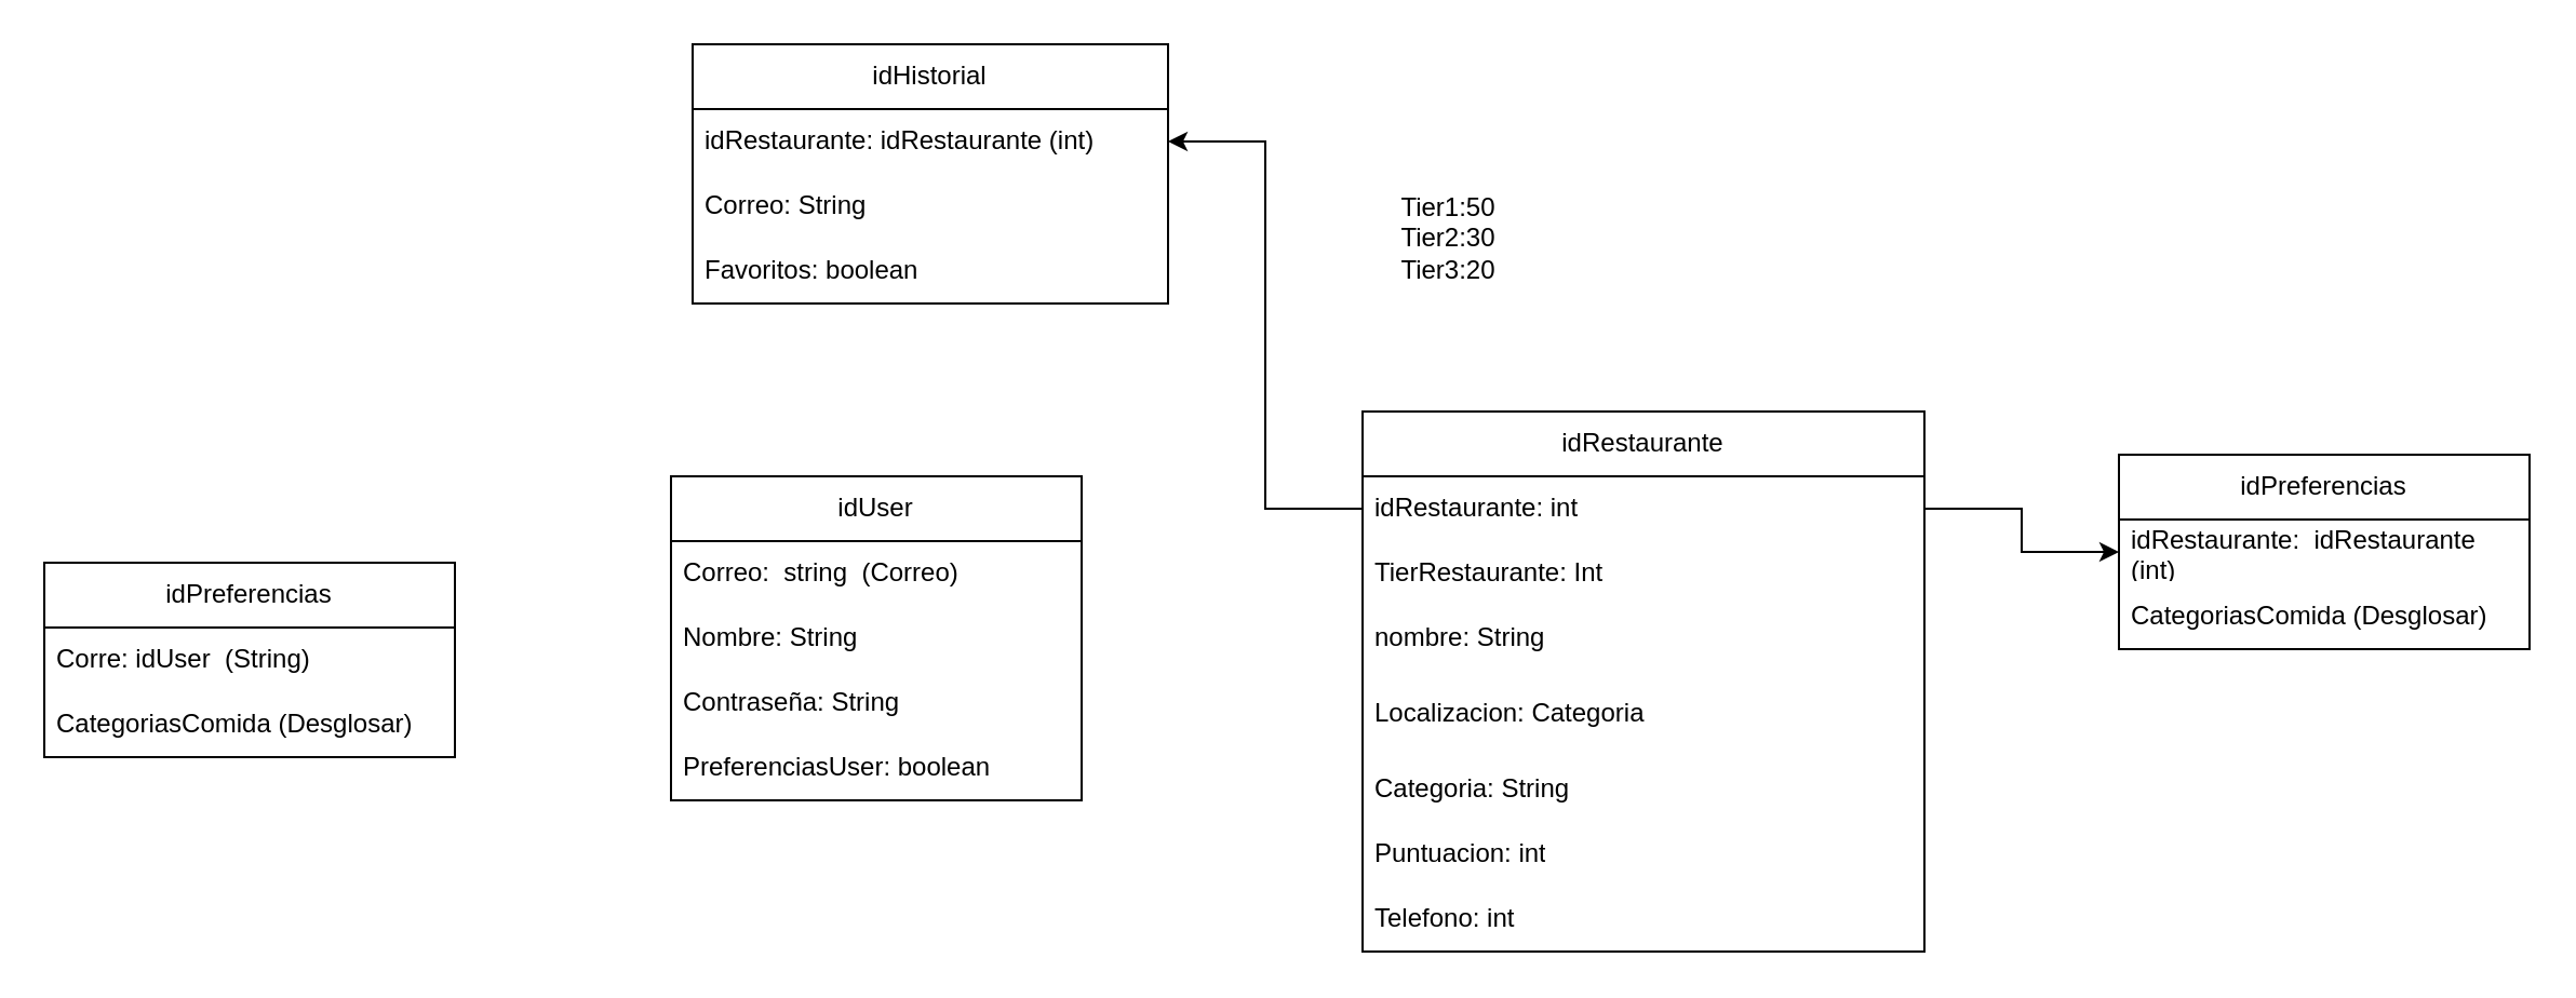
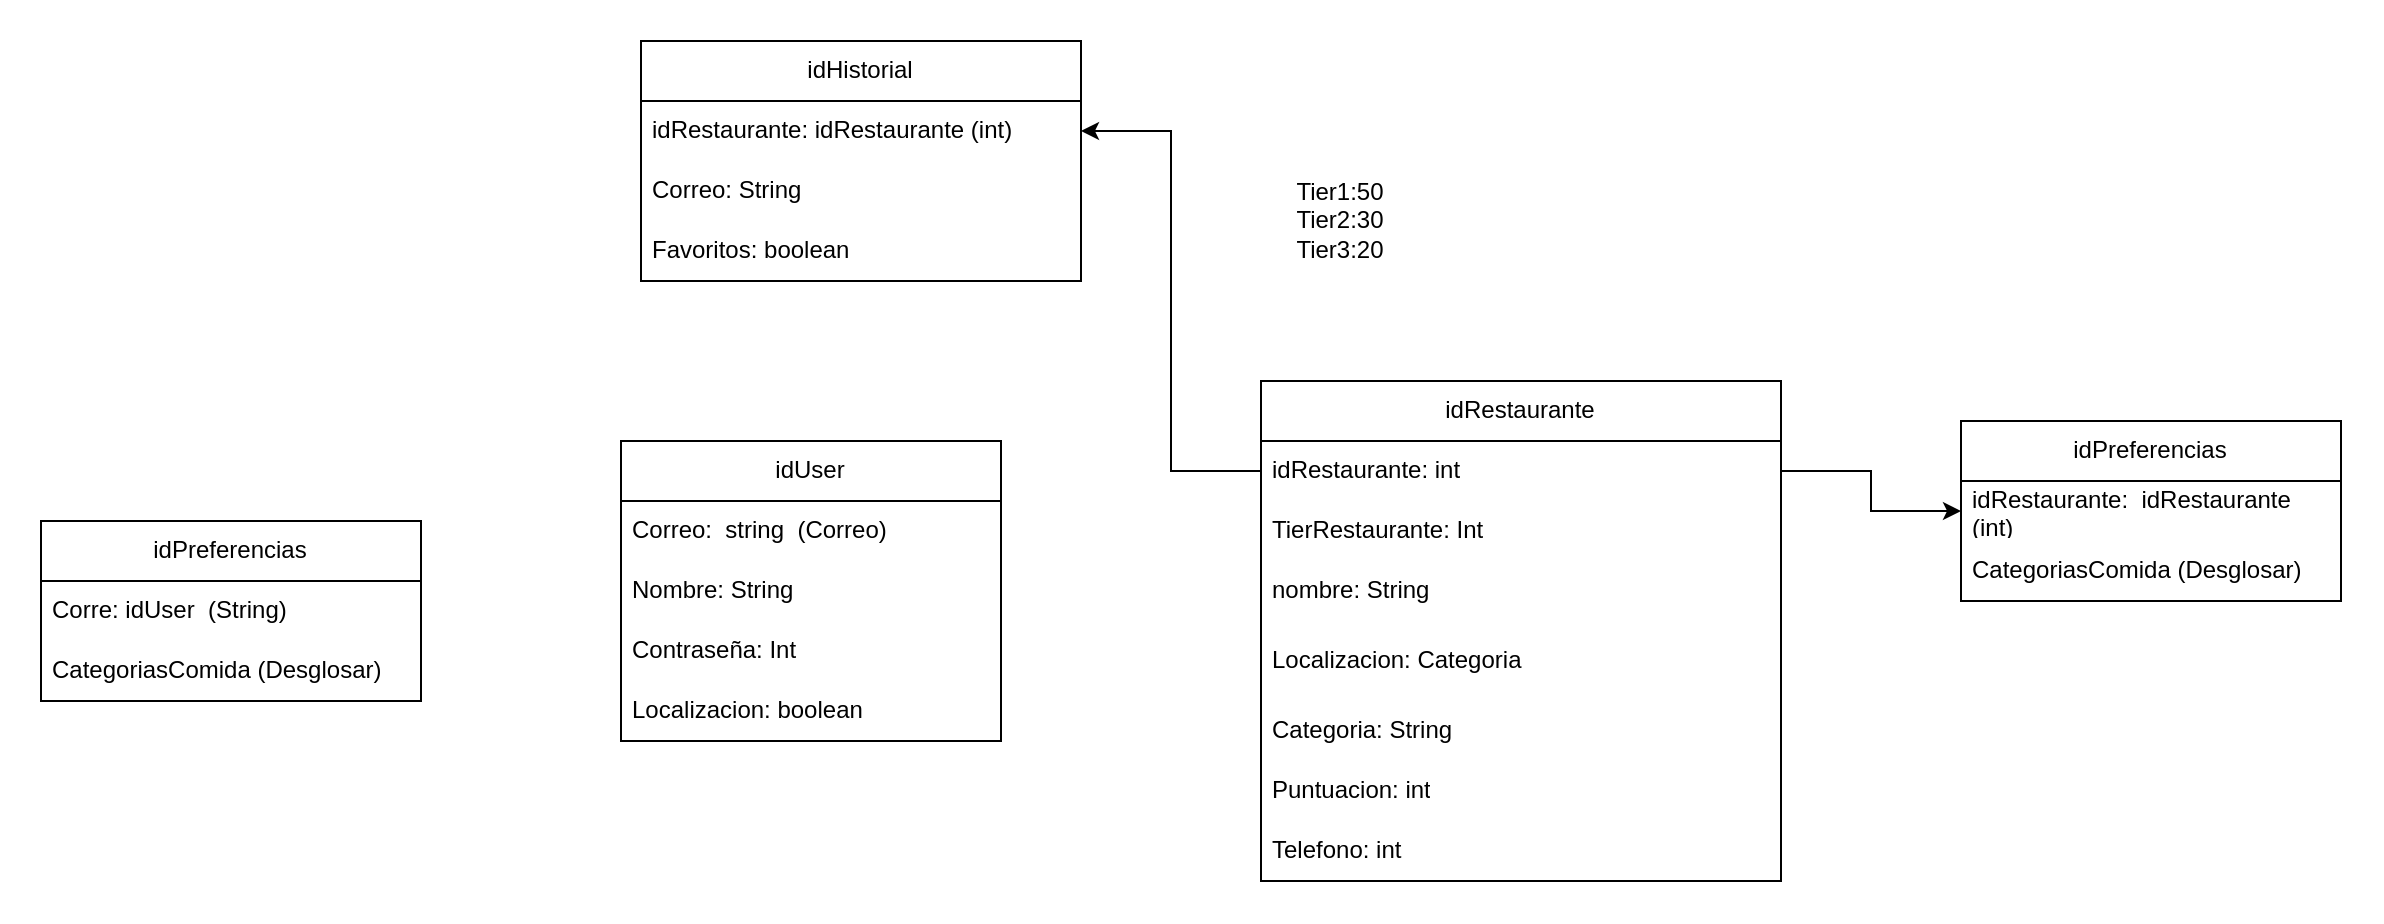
  <mxCell id="0" />
  <mxCell id="1" parent="0" />
  <mxCell id="2" value="idRestaurante" style="swimlane;fontStyle=0;childLayout=stackLayout;horizontal=1;startSize=30;horizontalStack=0;resizeParent=1;resizeParentMax=0;resizeLast=0;collapsible=1;marginBottom=0;whiteSpace=wrap;html=1;" parent="1" vertex="1"><mxGeometry x="630" y="190" width="260" height="250" as="geometry" /></mxCell>
  <mxCell id="3" value="idRestaurante: int" style="text;strokeColor=none;fillColor=none;align=left;verticalAlign=middle;spacingLeft=4;spacingRight=4;overflow=hidden;points=[[0,0.5],[1,0.5]];portConstraint=eastwest;rotatable=0;whiteSpace=wrap;html=1;" parent="2" vertex="1"><mxGeometry y="30" width="260" height="30" as="geometry" /></mxCell>
  <mxCell id="4" value="TierRestaurante: Int" style="text;strokeColor=none;fillColor=none;align=left;verticalAlign=middle;spacingLeft=4;spacingRight=4;overflow=hidden;points=[[0,0.5],[1,0.5]];portConstraint=eastwest;rotatable=0;whiteSpace=wrap;html=1;" parent="2" vertex="1"><mxGeometry y="60" width="260" height="30" as="geometry" /></mxCell>
  <mxCell id="5" value="nombre: String" style="text;strokeColor=none;fillColor=none;align=left;verticalAlign=middle;spacingLeft=4;spacingRight=4;overflow=hidden;points=[[0,0.5],[1,0.5]];portConstraint=eastwest;rotatable=0;whiteSpace=wrap;html=1;" parent="2" vertex="1"><mxGeometry y="90" width="260" height="30" as="geometry" /></mxCell>
  <mxCell id="6" value="Localizacion: Categoria" style="text;strokeColor=none;fillColor=none;align=left;verticalAlign=middle;spacingLeft=4;spacingRight=4;overflow=hidden;points=[[0,0.5],[1,0.5]];portConstraint=eastwest;rotatable=0;whiteSpace=wrap;html=1;" parent="2" vertex="1"><mxGeometry y="120" width="260" height="40" as="geometry" /></mxCell>
  <mxCell id="7" value="Categoria: String" style="text;strokeColor=none;fillColor=none;align=left;verticalAlign=middle;spacingLeft=4;spacingRight=4;overflow=hidden;points=[[0,0.5],[1,0.5]];portConstraint=eastwest;rotatable=0;whiteSpace=wrap;html=1;" parent="2" vertex="1"><mxGeometry y="160" width="260" height="30" as="geometry" /></mxCell>
  <mxCell id="8" value="Puntuacion: int" style="text;strokeColor=none;fillColor=none;align=left;verticalAlign=middle;spacingLeft=4;spacingRight=4;overflow=hidden;points=[[0,0.5],[1,0.5]];portConstraint=eastwest;rotatable=0;whiteSpace=wrap;html=1;" parent="2" vertex="1"><mxGeometry y="190" width="260" height="30" as="geometry" /></mxCell>
  <mxCell id="9" value="Telefono: int" style="text;strokeColor=none;fillColor=none;align=left;verticalAlign=middle;spacingLeft=4;spacingRight=4;overflow=hidden;points=[[0,0.5],[1,0.5]];portConstraint=eastwest;rotatable=0;whiteSpace=wrap;html=1;" vertex="1" parent="2"><mxGeometry y="220" width="260" height="30" as="geometry" /></mxCell>
  <mxCell id="10" value="Tier1:50&lt;br&gt;Tier2:30&lt;br&gt;Tier3:20" style="text;html=1;strokeColor=none;fillColor=none;align=center;verticalAlign=middle;whiteSpace=wrap;rounded=0;" parent="1" vertex="1"><mxGeometry x="630" y="75" width="80" height="70" as="geometry" /></mxCell>
  <mxCell id="11" value="idPreferencias" style="swimlane;fontStyle=0;childLayout=stackLayout;horizontal=1;startSize=30;horizontalStack=0;resizeParent=1;resizeParentMax=0;resizeLast=0;collapsible=1;marginBottom=0;whiteSpace=wrap;html=1;" parent="1" vertex="1"><mxGeometry x="980" y="210" width="190" height="90" as="geometry" /></mxCell>
  <mxCell id="12" value="idRestaurante:&amp;nbsp;&amp;nbsp;idRestaurante (int)" style="text;strokeColor=none;fillColor=none;align=left;verticalAlign=middle;spacingLeft=4;spacingRight=4;overflow=hidden;points=[[0,0.5],[1,0.5]];portConstraint=eastwest;rotatable=0;whiteSpace=wrap;html=1;" parent="11" vertex="1"><mxGeometry y="30" width="190" height="30" as="geometry" /></mxCell>
  <mxCell id="13" value="CategoriasComida (Desglosar)" style="text;strokeColor=none;fillColor=none;align=left;verticalAlign=middle;spacingLeft=4;spacingRight=4;overflow=hidden;points=[[0,0.5],[1,0.5]];portConstraint=eastwest;rotatable=0;whiteSpace=wrap;html=1;" parent="11" vertex="1"><mxGeometry y="60" width="190" height="30" as="geometry" /></mxCell>
  <mxCell id="14" style="edgeStyle=orthogonalEdgeStyle;rounded=0;orthogonalLoop=1;jettySize=auto;html=1;exitX=1;exitY=0.5;exitDx=0;exitDy=0;entryX=0;entryY=0.5;entryDx=0;entryDy=0;" parent="1" source="3" target="12" edge="1"><mxGeometry relative="1" as="geometry" /></mxCell>
  <mxCell id="15" value="idUser" style="swimlane;fontStyle=0;childLayout=stackLayout;horizontal=1;startSize=30;horizontalStack=0;resizeParent=1;resizeParentMax=0;resizeLast=0;collapsible=1;marginBottom=0;whiteSpace=wrap;html=1;" parent="1" vertex="1"><mxGeometry x="310" y="220" width="190" height="150" as="geometry" /></mxCell>
  <mxCell id="16" value="Correo:&amp;nbsp; string&amp;nbsp; (Correo)" style="text;strokeColor=none;fillColor=none;align=left;verticalAlign=middle;spacingLeft=4;spacingRight=4;overflow=hidden;points=[[0,0.5],[1,0.5]];portConstraint=eastwest;rotatable=0;whiteSpace=wrap;html=1;" parent="15" vertex="1"><mxGeometry y="30" width="190" height="30" as="geometry" /></mxCell>
  <mxCell id="17" value="Nombre: String&amp;nbsp;" style="text;strokeColor=none;fillColor=none;align=left;verticalAlign=middle;spacingLeft=4;spacingRight=4;overflow=hidden;points=[[0,0.5],[1,0.5]];portConstraint=eastwest;rotatable=0;whiteSpace=wrap;html=1;" parent="15" vertex="1"><mxGeometry y="60" width="190" height="30" as="geometry" /></mxCell>
- <mxCell id="18" value="Contraseña: String&amp;nbsp;" style="text;strokeColor=none;fillColor=none;align=left;verticalAlign=middle;spacingLeft=4;spacingRight=4;overflow=hidden;points=[[0,0.5],[1,0.5]];portConstraint=eastwest;rotatable=0;whiteSpace=wrap;html=1;" parent="15" vertex="1"><mxGeometry y="90" width="190" height="30" as="geometry" /></mxCell>
- <mxCell id="19" value="PreferenciasUser: boolean" style="text;strokeColor=none;fillColor=none;align=left;verticalAlign=middle;spacingLeft=4;spacingRight=4;overflow=hidden;points=[[0,0.5],[1,0.5]];portConstraint=eastwest;rotatable=0;whiteSpace=wrap;html=1;" parent="15" vertex="1"><mxGeometry y="120" width="190" height="30" as="geometry" /></mxCell>
+ <mxCell id="18" value="Contraseña: Int&amp;nbsp;" style="text;strokeColor=none;fillColor=none;align=left;verticalAlign=middle;spacingLeft=4;spacingRight=4;overflow=hidden;points=[[0,0.5],[1,0.5]];portConstraint=eastwest;rotatable=0;whiteSpace=wrap;html=1;" parent="15" vertex="1"><mxGeometry y="90" width="190" height="30" as="geometry" /></mxCell>
+ <mxCell id="19" value="Localizacion: boolean" style="text;strokeColor=none;fillColor=none;align=left;verticalAlign=middle;spacingLeft=4;spacingRight=4;overflow=hidden;points=[[0,0.5],[1,0.5]];portConstraint=eastwest;rotatable=0;whiteSpace=wrap;html=1;" parent="15" vertex="1"><mxGeometry y="120" width="190" height="30" as="geometry" /></mxCell>
  <mxCell id="20" value="idHistorial" style="swimlane;fontStyle=0;childLayout=stackLayout;horizontal=1;startSize=30;horizontalStack=0;resizeParent=1;resizeParentMax=0;resizeLast=0;collapsible=1;marginBottom=0;whiteSpace=wrap;html=1;" parent="1" vertex="1"><mxGeometry x="320" y="20" width="220" height="120" as="geometry" /></mxCell>
  <mxCell id="21" value="idRestaurante: idRestaurante (int)" style="text;strokeColor=none;fillColor=none;align=left;verticalAlign=middle;spacingLeft=4;spacingRight=4;overflow=hidden;points=[[0,0.5],[1,0.5]];portConstraint=eastwest;rotatable=0;whiteSpace=wrap;html=1;" parent="20" vertex="1"><mxGeometry y="30" width="220" height="30" as="geometry" /></mxCell>
  <mxCell id="22" value="Correo: String" style="text;strokeColor=none;fillColor=none;align=left;verticalAlign=middle;spacingLeft=4;spacingRight=4;overflow=hidden;points=[[0,0.5],[1,0.5]];portConstraint=eastwest;rotatable=0;whiteSpace=wrap;html=1;" parent="20" vertex="1"><mxGeometry y="60" width="220" height="30" as="geometry" /></mxCell>
  <mxCell id="23" value="Favoritos: boolean" style="text;strokeColor=none;fillColor=none;align=left;verticalAlign=middle;spacingLeft=4;spacingRight=4;overflow=hidden;points=[[0,0.5],[1,0.5]];portConstraint=eastwest;rotatable=0;whiteSpace=wrap;html=1;" parent="20" vertex="1"><mxGeometry y="90" width="220" height="30" as="geometry" /></mxCell>
  <mxCell id="24" style="edgeStyle=orthogonalEdgeStyle;rounded=0;orthogonalLoop=1;jettySize=auto;html=1;exitX=0;exitY=0.5;exitDx=0;exitDy=0;entryX=1;entryY=0.5;entryDx=0;entryDy=0;" parent="1" source="3" target="21" edge="1"><mxGeometry relative="1" as="geometry" /></mxCell>
  <mxCell id="25" value="idPreferencias" style="swimlane;fontStyle=0;childLayout=stackLayout;horizontal=1;startSize=30;horizontalStack=0;resizeParent=1;resizeParentMax=0;resizeLast=0;collapsible=1;marginBottom=0;whiteSpace=wrap;html=1;" vertex="1" parent="1"><mxGeometry x="20" y="260" width="190" height="90" as="geometry" /></mxCell>
  <mxCell id="26" value="Corre: idUser&amp;nbsp; (String)" style="text;strokeColor=none;fillColor=none;align=left;verticalAlign=middle;spacingLeft=4;spacingRight=4;overflow=hidden;points=[[0,0.5],[1,0.5]];portConstraint=eastwest;rotatable=0;whiteSpace=wrap;html=1;" vertex="1" parent="25"><mxGeometry y="30" width="190" height="30" as="geometry" /></mxCell>
  <mxCell id="27" value="CategoriasComida (Desglosar)" style="text;strokeColor=none;fillColor=none;align=left;verticalAlign=middle;spacingLeft=4;spacingRight=4;overflow=hidden;points=[[0,0.5],[1,0.5]];portConstraint=eastwest;rotatable=0;whiteSpace=wrap;html=1;" vertex="1" parent="25"><mxGeometry y="60" width="190" height="30" as="geometry" /></mxCell>
